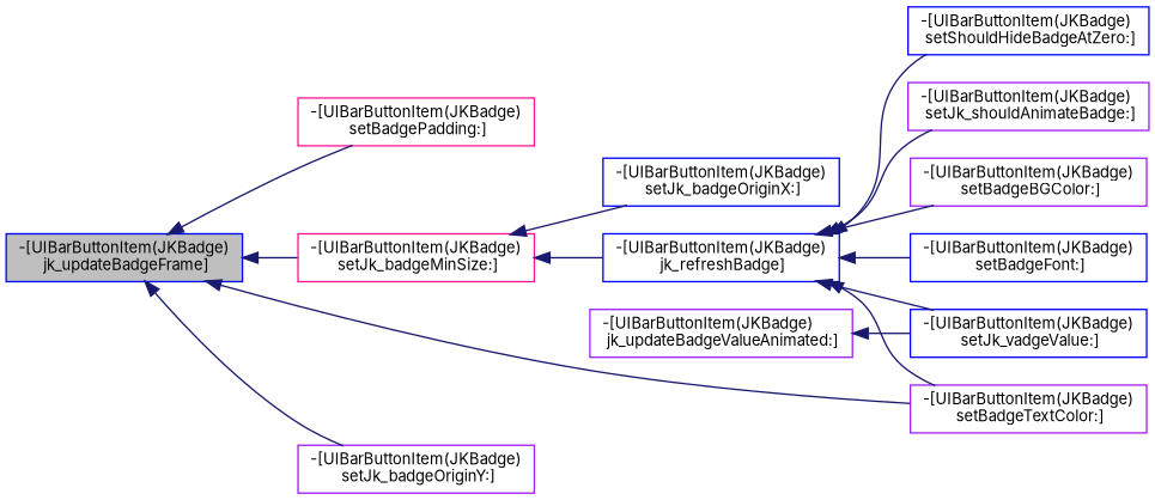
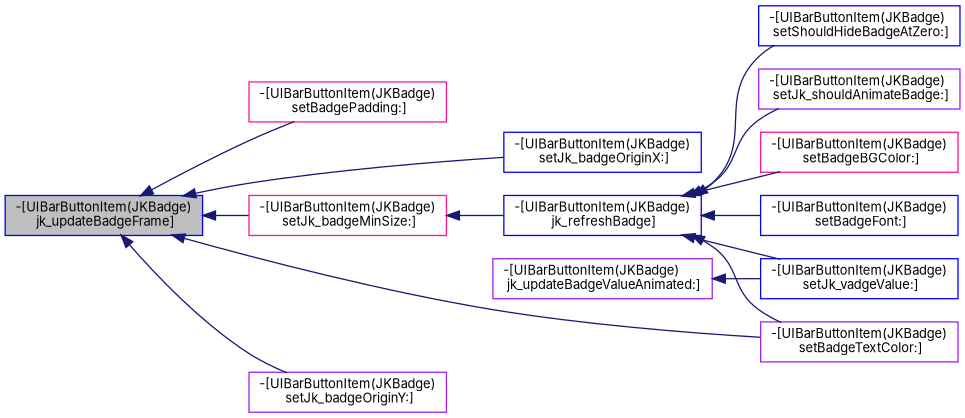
  digraph {
    fontname=Inter
    rankdir=LR
    node [color=blue fillcolor=white fontname=Inter fontsize=10 shape=record style=filled]
    edge [color=midnightblue dir=back fontname=Inter fontsize=10 labelfontname=Helvetica labelfontsize=10 style=solid]
    n1 [fillcolor=grey75 fontcolor=black height=0.2 label="-[UIBarButtonItem(JKBadge)\l jk_updateBadgeFrame]" width=0.4]
    n2 [color=deeppink height=0.2 label="-[UIBarButtonItem(JKBadge)\l setBadgePadding:]" width=0.4]
    n3 [color=deeppink height=0.2 label="-[UIBarButtonItem(JKBadge)\l setJk_badgeMinSize:]" width=0.4]
    n4 [height=0.2 label="-[UIBarButtonItem(JKBadge)\l setJk_badgeOriginX:]" width=0.4]
    n5 [color=purple height=0.2 label="-[UIBarButtonItem(JKBadge)\l setJk_badgeOriginY:]" width=0.4]
    n6 [color=purple height=0.2 label="-[UIBarButtonItem(JKBadge)\l setBadgeTextColor:]" width=0.4]
    n7 [color=purple height=0.2 label="-[UIBarButtonItem(JKBadge)\l jk_updateBadgeValueAnimated:]" width=0.4]
    n8 [height=0.2 label="-[UIBarButtonItem(JKBadge)\l setJk_vadgeValue:]" width=0.4]
    n9 [height=0.2 label="-[UIBarButtonItem(JKBadge)\l jk_refreshBadge]" width=0.4]
-   n10 [color=purple height=0.2 label="-[UIBarButtonItem(JKBadge)\l setBadgeBGColor:]" width=0.4]
+   n10 [color=deeppink height=0.2 label="-[UIBarButtonItem(JKBadge)\l setBadgeBGColor:]" width=0.4]
    n11 [height=0.2 label="-[UIBarButtonItem(JKBadge)\l setBadgeFont:]" width=0.4]
    n12 [height=0.2 label="-[UIBarButtonItem(JKBadge)\l setShouldHideBadgeAtZero:]" width=0.4]
    n13 [color=purple height=0.2 label="-[UIBarButtonItem(JKBadge)\l setJk_shouldAnimateBadge:]" width=0.4]
    n1 -> n2
    n1 -> n3
-   n3 -> n4
+   n1 -> n4
    n1 -> n5
    n1 -> n6
    n3 -> n9
    n7 -> n8
    n9 -> n6
    n9 -> n8
    n9 -> n10
    n9 -> n11
    n9 -> n12
    n9 -> n13
  }
